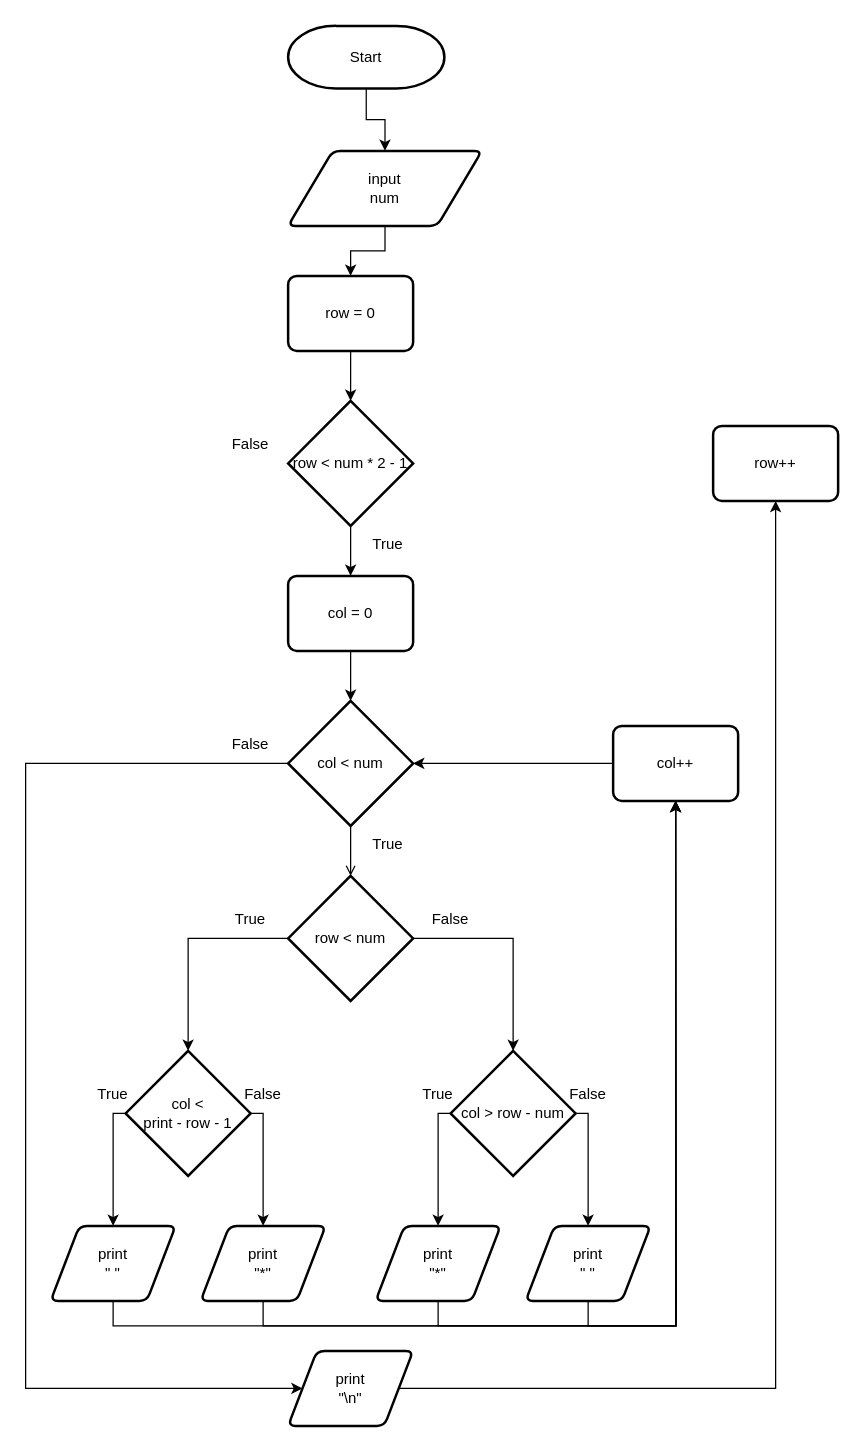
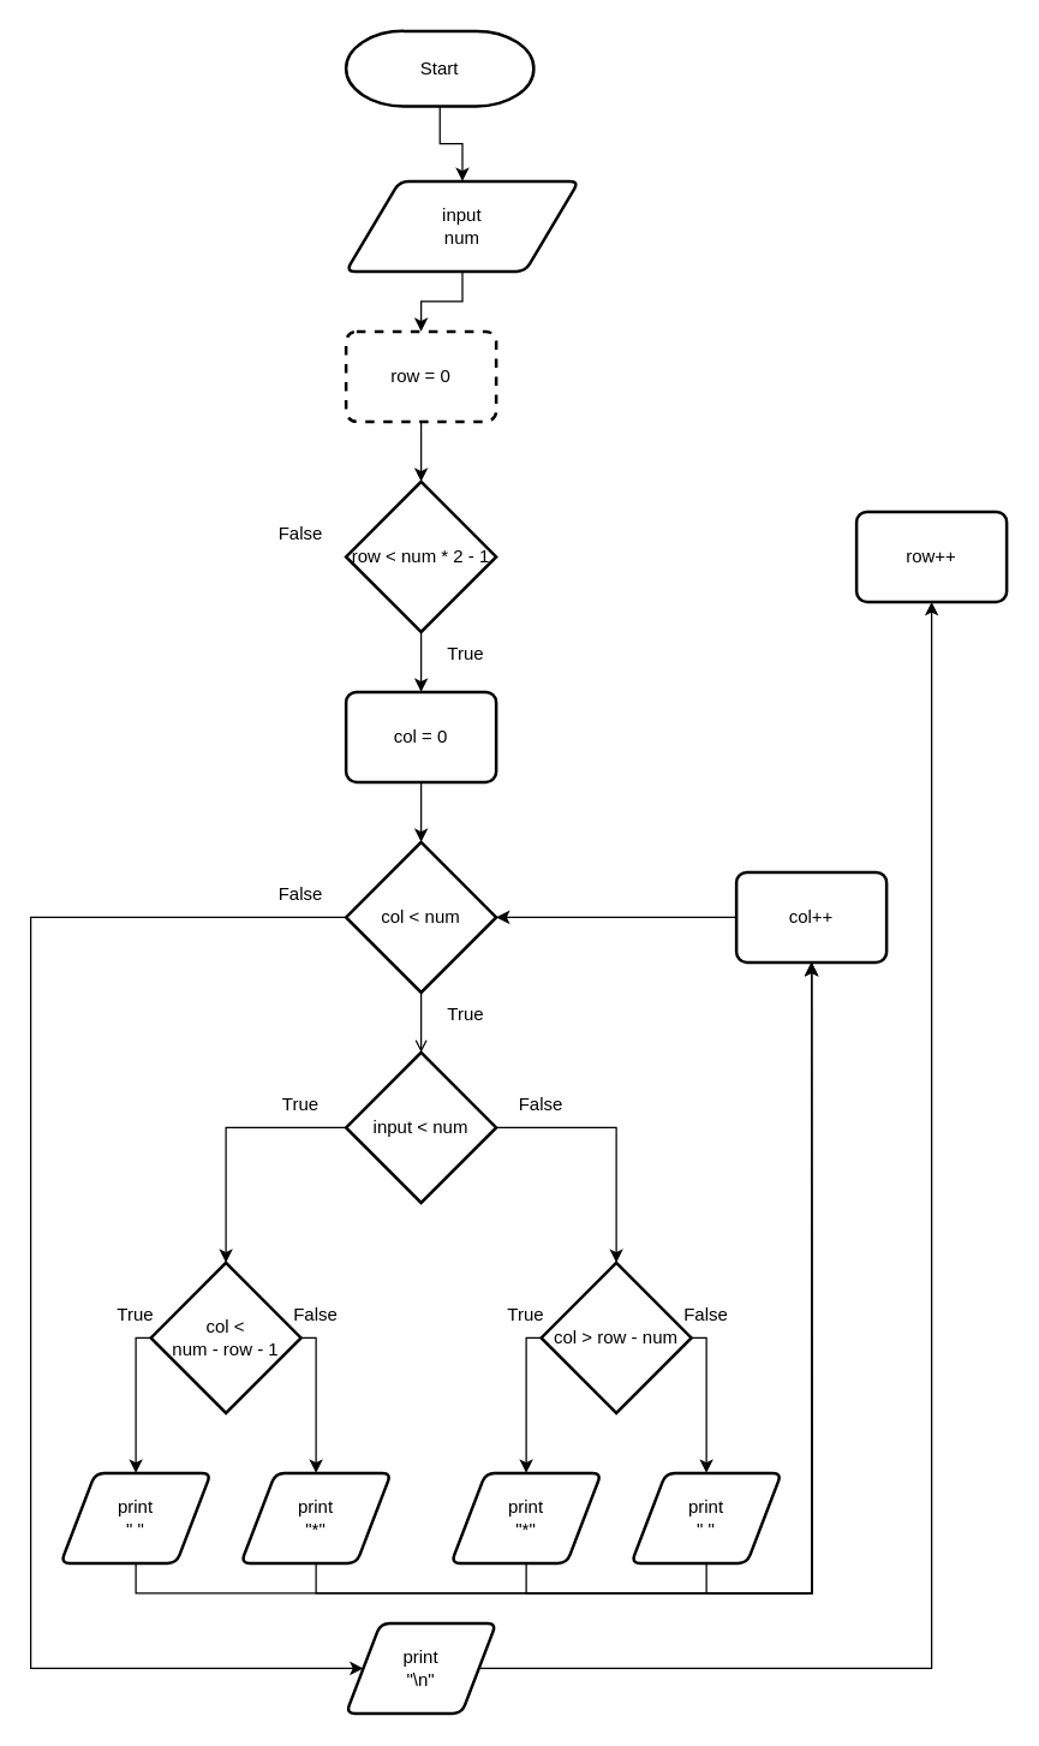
  <mxCell id="0" />
  <mxCell id="1" parent="0" />
  <mxCell id="2" value="" style="edgeStyle=orthogonalEdgeStyle;rounded=0;orthogonalLoop=1;jettySize=auto;html=1;" parent="1" source="3" target="5" edge="1"><mxGeometry relative="1" as="geometry" /></mxCell>
  <mxCell id="3" value="&lt;div&gt;Start&lt;/div&gt;" style="strokeWidth=2;html=1;shape=mxgraph.flowchart.terminator;whiteSpace=wrap;" parent="1" vertex="1"><mxGeometry x="230" y="20" width="125" height="50" as="geometry" /></mxCell>
  <mxCell id="4" value="" style="edgeStyle=orthogonalEdgeStyle;rounded=0;orthogonalLoop=1;jettySize=auto;html=1;" parent="1" source="5" target="7" edge="1"><mxGeometry relative="1" as="geometry" /></mxCell>
  <mxCell id="5" value="&lt;div&gt;input&lt;/div&gt;&lt;div&gt;num&lt;br&gt;&lt;/div&gt;" style="shape=parallelogram;html=1;strokeWidth=2;perimeter=parallelogramPerimeter;whiteSpace=wrap;rounded=1;arcSize=12;size=0.23;" parent="1" vertex="1"><mxGeometry x="230" y="120" width="155" height="60" as="geometry" /></mxCell>
  <mxCell id="6" value="" style="edgeStyle=orthogonalEdgeStyle;rounded=0;orthogonalLoop=1;jettySize=auto;html=1;" parent="1" source="7" target="9" edge="1"><mxGeometry relative="1" as="geometry" /></mxCell>
- <mxCell id="7" value="row = 0" style="rounded=1;whiteSpace=wrap;html=1;absoluteArcSize=1;arcSize=14;strokeWidth=2;" parent="1" vertex="1"><mxGeometry x="230" y="220" width="100" height="60" as="geometry" /></mxCell>
+ <mxCell id="7" value="row = 0" style="rounded=1;whiteSpace=wrap;html=1;absoluteArcSize=1;arcSize=14;strokeWidth=2;dashed=1;" parent="1" vertex="1"><mxGeometry x="230" y="220" width="100" height="60" as="geometry" /></mxCell>
  <mxCell id="8" value="" style="edgeStyle=orthogonalEdgeStyle;rounded=0;orthogonalLoop=1;jettySize=auto;html=1;" parent="1" source="9" target="11" edge="1"><mxGeometry relative="1" as="geometry" /></mxCell>
  <mxCell id="9" value="row &amp;lt; num * 2 - 1" style="strokeWidth=2;html=1;shape=mxgraph.flowchart.decision;whiteSpace=wrap;" parent="1" vertex="1"><mxGeometry x="230" y="320" width="100" height="100" as="geometry" /></mxCell>
  <mxCell id="10" value="" style="edgeStyle=orthogonalEdgeStyle;rounded=0;orthogonalLoop=1;jettySize=auto;html=1;" parent="1" source="11" target="14" edge="1"><mxGeometry relative="1" as="geometry" /></mxCell>
  <mxCell id="11" value="col = 0" style="rounded=1;whiteSpace=wrap;html=1;absoluteArcSize=1;arcSize=14;strokeWidth=2;" parent="1" vertex="1"><mxGeometry x="230" y="460" width="100" height="60" as="geometry" /></mxCell>
  <mxCell id="12" value="" style="edgeStyle=orthogonalEdgeStyle;rounded=0;orthogonalLoop=1;jettySize=auto;html=1;endArrow=open;" parent="1" source="14" target="17" edge="1"><mxGeometry relative="1" as="geometry" /></mxCell>
  <mxCell id="13" style="edgeStyle=orthogonalEdgeStyle;rounded=0;orthogonalLoop=1;jettySize=auto;html=1;exitX=0;exitY=0.5;exitDx=0;exitDy=0;exitPerimeter=0;entryX=0;entryY=0.5;entryDx=0;entryDy=0;" parent="1" source="14" target="35" edge="1"><mxGeometry relative="1" as="geometry"><Array as="points"><mxPoint x="20" y="610" /><mxPoint x="20" y="1110" /></Array></mxGeometry></mxCell>
  <mxCell id="14" value="col &amp;lt; num" style="strokeWidth=2;html=1;shape=mxgraph.flowchart.decision;whiteSpace=wrap;" parent="1" vertex="1"><mxGeometry x="230" y="560" width="100" height="100" as="geometry" /></mxCell>
  <mxCell id="15" style="edgeStyle=orthogonalEdgeStyle;rounded=0;orthogonalLoop=1;jettySize=auto;html=1;exitX=0;exitY=0.5;exitDx=0;exitDy=0;exitPerimeter=0;" parent="1" source="17" target="20" edge="1"><mxGeometry relative="1" as="geometry" /></mxCell>
  <mxCell id="16" style="edgeStyle=orthogonalEdgeStyle;rounded=0;orthogonalLoop=1;jettySize=auto;html=1;exitX=1;exitY=0.5;exitDx=0;exitDy=0;exitPerimeter=0;entryX=0.5;entryY=0;entryDx=0;entryDy=0;entryPerimeter=0;" parent="1" source="17" target="27" edge="1"><mxGeometry relative="1" as="geometry" /></mxCell>
- <mxCell id="17" value="row &amp;lt; num" style="strokeWidth=2;html=1;shape=mxgraph.flowchart.decision;whiteSpace=wrap;" parent="1" vertex="1"><mxGeometry x="230" y="700" width="100" height="100" as="geometry" /></mxCell>
+ <mxCell id="17" value="input &amp;lt; num" style="strokeWidth=2;html=1;shape=mxgraph.flowchart.decision;whiteSpace=wrap;" parent="1" vertex="1"><mxGeometry x="230" y="700" width="100" height="100" as="geometry" /></mxCell>
  <mxCell id="18" style="edgeStyle=orthogonalEdgeStyle;rounded=0;orthogonalLoop=1;jettySize=auto;html=1;exitX=0;exitY=0.5;exitDx=0;exitDy=0;exitPerimeter=0;" parent="1" source="20" target="24" edge="1"><mxGeometry relative="1" as="geometry"><Array as="points"><mxPoint x="90" y="890" /></Array></mxGeometry></mxCell>
  <mxCell id="19" style="edgeStyle=orthogonalEdgeStyle;rounded=0;orthogonalLoop=1;jettySize=auto;html=1;exitX=1;exitY=0.5;exitDx=0;exitDy=0;exitPerimeter=0;entryX=0.5;entryY=0;entryDx=0;entryDy=0;" parent="1" source="20" target="22" edge="1"><mxGeometry relative="1" as="geometry"><Array as="points"><mxPoint x="210" y="890" /></Array></mxGeometry></mxCell>
- <mxCell id="20" value="&lt;div&gt;col &amp;lt;&lt;/div&gt;&lt;div&gt;print - row - 1&lt;/div&gt;" style="strokeWidth=2;html=1;shape=mxgraph.flowchart.decision;whiteSpace=wrap;" parent="1" vertex="1"><mxGeometry x="100" y="840" width="100" height="100" as="geometry" /></mxCell>
+ <mxCell id="20" value="&lt;div&gt;col &amp;lt;&lt;/div&gt;&lt;div&gt;num - row - 1&lt;/div&gt;" style="strokeWidth=2;html=1;shape=mxgraph.flowchart.decision;whiteSpace=wrap;" parent="1" vertex="1"><mxGeometry x="100" y="840" width="100" height="100" as="geometry" /></mxCell>
  <mxCell id="21" style="edgeStyle=orthogonalEdgeStyle;rounded=0;orthogonalLoop=1;jettySize=auto;html=1;exitX=0.5;exitY=1;exitDx=0;exitDy=0;" parent="1" source="22" edge="1"><mxGeometry relative="1" as="geometry"><mxPoint x="540" y="640" as="targetPoint" /></mxGeometry></mxCell>
  <mxCell id="22" value="print&lt;br&gt;&quot;*&quot;" style="shape=parallelogram;html=1;strokeWidth=2;perimeter=parallelogramPerimeter;whiteSpace=wrap;rounded=1;arcSize=12;size=0.23;" parent="1" vertex="1"><mxGeometry x="160" y="980" width="100" height="60" as="geometry" /></mxCell>
  <mxCell id="23" style="edgeStyle=orthogonalEdgeStyle;rounded=0;orthogonalLoop=1;jettySize=auto;html=1;exitX=0.5;exitY=1;exitDx=0;exitDy=0;" parent="1" source="24" edge="1"><mxGeometry relative="1" as="geometry"><mxPoint x="540" y="640" as="targetPoint" /></mxGeometry></mxCell>
  <mxCell id="24" value="print&lt;br&gt;&quot; &quot;" style="shape=parallelogram;html=1;strokeWidth=2;perimeter=parallelogramPerimeter;whiteSpace=wrap;rounded=1;arcSize=12;size=0.23;" parent="1" vertex="1"><mxGeometry x="40" y="980" width="100" height="60" as="geometry" /></mxCell>
  <mxCell id="25" style="edgeStyle=orthogonalEdgeStyle;rounded=0;orthogonalLoop=1;jettySize=auto;html=1;exitX=0;exitY=0.5;exitDx=0;exitDy=0;exitPerimeter=0;" parent="1" source="27" target="31" edge="1"><mxGeometry relative="1" as="geometry"><Array as="points"><mxPoint x="350" y="890" /></Array></mxGeometry></mxCell>
  <mxCell id="26" style="edgeStyle=orthogonalEdgeStyle;rounded=0;orthogonalLoop=1;jettySize=auto;html=1;exitX=1;exitY=0.5;exitDx=0;exitDy=0;exitPerimeter=0;" parent="1" source="27" target="29" edge="1"><mxGeometry relative="1" as="geometry"><Array as="points"><mxPoint x="470" y="890" /></Array></mxGeometry></mxCell>
  <mxCell id="27" value="col &amp;gt; row - num" style="strokeWidth=2;html=1;shape=mxgraph.flowchart.decision;whiteSpace=wrap;" parent="1" vertex="1"><mxGeometry x="360" y="840" width="100" height="100" as="geometry" /></mxCell>
  <mxCell id="28" style="edgeStyle=orthogonalEdgeStyle;rounded=0;orthogonalLoop=1;jettySize=auto;html=1;exitX=0.5;exitY=1;exitDx=0;exitDy=0;entryX=0.5;entryY=1;entryDx=0;entryDy=0;" parent="1" source="29" target="33" edge="1"><mxGeometry relative="1" as="geometry" /></mxCell>
  <mxCell id="29" value="print&lt;br&gt;&quot; &quot;" style="shape=parallelogram;html=1;strokeWidth=2;perimeter=parallelogramPerimeter;whiteSpace=wrap;rounded=1;arcSize=12;size=0.23;" parent="1" vertex="1"><mxGeometry x="420" y="980" width="100" height="60" as="geometry" /></mxCell>
  <mxCell id="30" style="edgeStyle=orthogonalEdgeStyle;rounded=0;orthogonalLoop=1;jettySize=auto;html=1;exitX=0.5;exitY=1;exitDx=0;exitDy=0;entryX=0.5;entryY=1;entryDx=0;entryDy=0;" parent="1" source="31" target="33" edge="1"><mxGeometry relative="1" as="geometry" /></mxCell>
  <mxCell id="31" value="print&lt;br&gt;&quot;*&quot;" style="shape=parallelogram;html=1;strokeWidth=2;perimeter=parallelogramPerimeter;whiteSpace=wrap;rounded=1;arcSize=12;size=0.23;" parent="1" vertex="1"><mxGeometry x="300" y="980" width="100" height="60" as="geometry" /></mxCell>
  <mxCell id="32" style="edgeStyle=orthogonalEdgeStyle;rounded=0;orthogonalLoop=1;jettySize=auto;html=1;exitX=0;exitY=0.5;exitDx=0;exitDy=0;entryX=1;entryY=0.5;entryDx=0;entryDy=0;entryPerimeter=0;" parent="1" source="33" target="14" edge="1"><mxGeometry relative="1" as="geometry" /></mxCell>
  <mxCell id="33" value="col++" style="rounded=1;whiteSpace=wrap;html=1;absoluteArcSize=1;arcSize=14;strokeWidth=2;" parent="1" vertex="1"><mxGeometry x="490" y="580" width="100" height="60" as="geometry" /></mxCell>
  <mxCell id="34" style="edgeStyle=orthogonalEdgeStyle;rounded=0;orthogonalLoop=1;jettySize=auto;html=1;exitX=1;exitY=0.5;exitDx=0;exitDy=0;entryX=0.5;entryY=1;entryDx=0;entryDy=0;" parent="1" source="35" target="36" edge="1"><mxGeometry relative="1" as="geometry" /></mxCell>
  <mxCell id="35" value="print&lt;br&gt;&quot;\n&quot;" style="shape=parallelogram;html=1;strokeWidth=2;perimeter=parallelogramPerimeter;whiteSpace=wrap;rounded=1;arcSize=12;size=0.23;" parent="1" vertex="1"><mxGeometry x="230" y="1080" width="100" height="60" as="geometry" /></mxCell>
  <mxCell id="36" value="row++" style="rounded=1;whiteSpace=wrap;html=1;absoluteArcSize=1;arcSize=14;strokeWidth=2;" parent="1" vertex="1"><mxGeometry x="570" y="340" width="100" height="60" as="geometry" /></mxCell>
  <mxCell id="37" value="True" style="text;html=1;strokeColor=none;fillColor=none;align=center;verticalAlign=middle;whiteSpace=wrap;rounded=0;" vertex="1" parent="1"><mxGeometry x="280" y="660" width="60" height="30" as="geometry" /></mxCell>
  <mxCell id="38" value="True" style="text;html=1;strokeColor=none;fillColor=none;align=center;verticalAlign=middle;whiteSpace=wrap;rounded=0;" vertex="1" parent="1"><mxGeometry x="280" y="420" width="60" height="30" as="geometry" /></mxCell>
  <mxCell id="39" value="True" style="text;html=1;strokeColor=none;fillColor=none;align=center;verticalAlign=middle;whiteSpace=wrap;rounded=0;" vertex="1" parent="1"><mxGeometry x="170" y="720" width="60" height="30" as="geometry" /></mxCell>
  <mxCell id="40" value="False" style="text;html=1;strokeColor=none;fillColor=none;align=center;verticalAlign=middle;whiteSpace=wrap;rounded=0;" vertex="1" parent="1"><mxGeometry x="330" y="720" width="60" height="30" as="geometry" /></mxCell>
  <mxCell id="41" value="False" style="text;html=1;strokeColor=none;fillColor=none;align=center;verticalAlign=middle;whiteSpace=wrap;rounded=0;" vertex="1" parent="1"><mxGeometry x="170" y="580" width="60" height="30" as="geometry" /></mxCell>
  <mxCell id="42" value="True" style="text;html=1;strokeColor=none;fillColor=none;align=center;verticalAlign=middle;whiteSpace=wrap;rounded=0;" vertex="1" parent="1"><mxGeometry x="60" y="860" width="60" height="30" as="geometry" /></mxCell>
  <mxCell id="43" value="True" style="text;html=1;strokeColor=none;fillColor=none;align=center;verticalAlign=middle;whiteSpace=wrap;rounded=0;" vertex="1" parent="1"><mxGeometry x="320" y="860" width="60" height="30" as="geometry" /></mxCell>
  <mxCell id="44" value="False" style="text;html=1;strokeColor=none;fillColor=none;align=center;verticalAlign=middle;whiteSpace=wrap;rounded=0;" vertex="1" parent="1"><mxGeometry x="180" y="860" width="60" height="30" as="geometry" /></mxCell>
  <mxCell id="45" value="False" style="text;html=1;strokeColor=none;fillColor=none;align=center;verticalAlign=middle;whiteSpace=wrap;rounded=0;" vertex="1" parent="1"><mxGeometry x="440" y="860" width="60" height="30" as="geometry" /></mxCell>
  <mxCell id="46" value="False" style="text;html=1;strokeColor=none;fillColor=none;align=center;verticalAlign=middle;whiteSpace=wrap;rounded=0;" vertex="1" parent="1"><mxGeometry x="170" y="340" width="60" height="30" as="geometry" /></mxCell>
